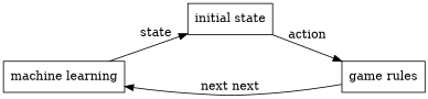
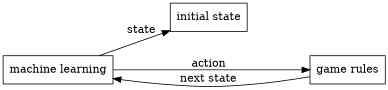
  digraph {
    rankdir=LR
    node [shape=box]
    "machine learning"
    "initial state"
    "game rules"
    "machine learning" -> "initial state" [label=state]
-   "initial state" -> "game rules" [label="\naction"]
-   "game rules" -> "machine learning" [label="next next"]
+   "machine learning" -> "game rules" [label="\naction"]
+   "game rules" -> "machine learning" [label="next state"]
  }
